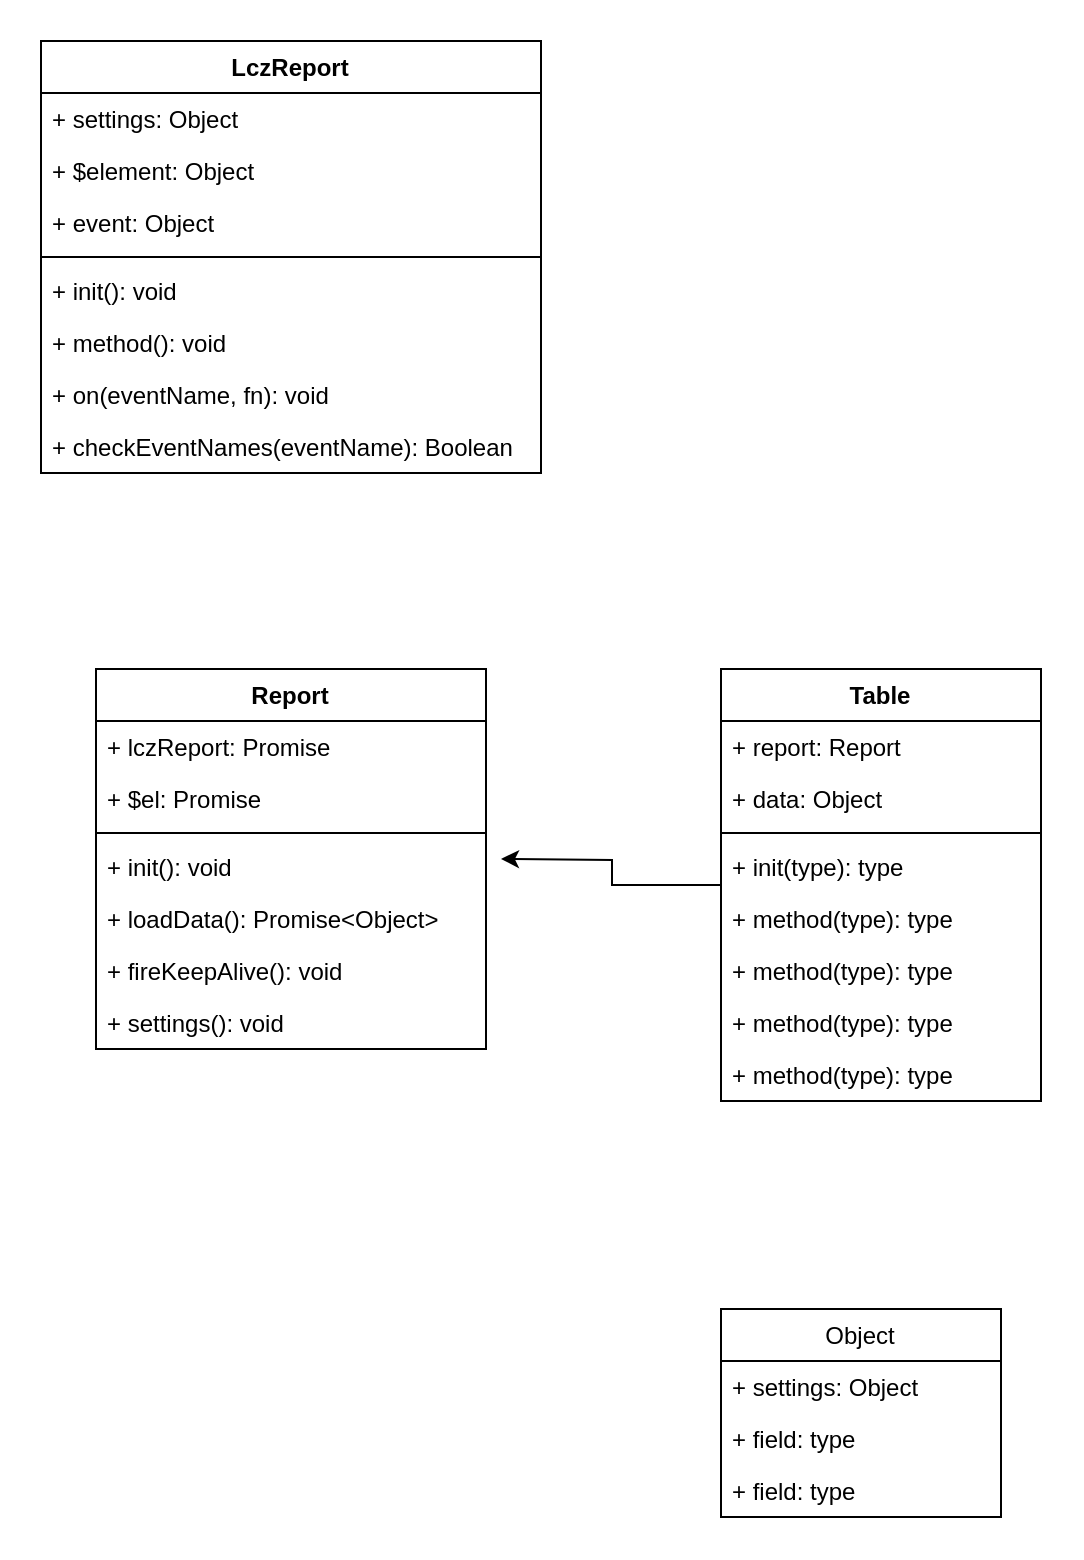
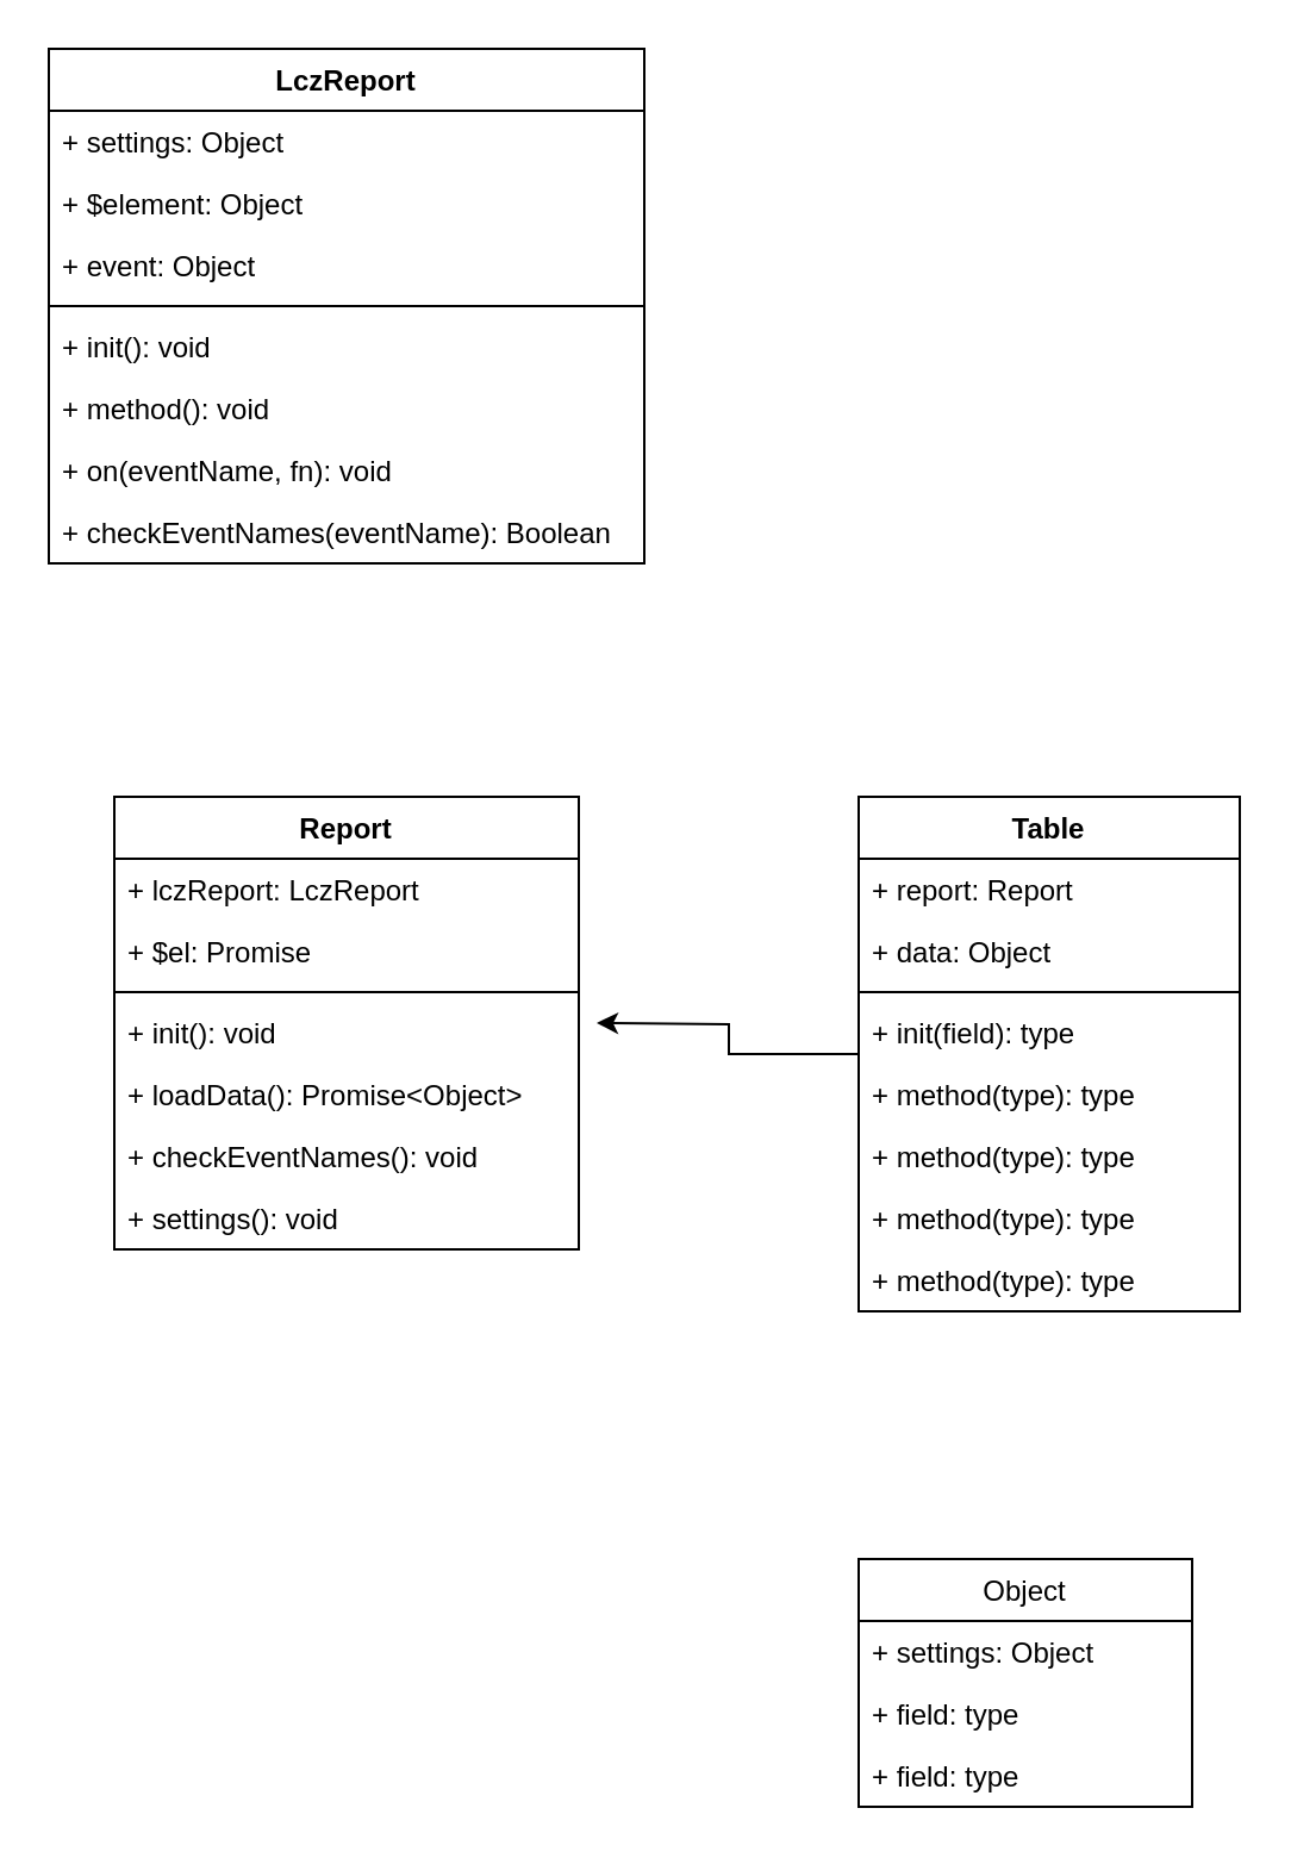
  <mxCell id="0" />
  <mxCell id="1" parent="0" />
  <mxCell id="2" value="Object" style="swimlane;fontStyle=0;childLayout=stackLayout;horizontal=1;startSize=26;fillColor=none;horizontalStack=0;resizeParent=1;resizeParentMax=0;resizeLast=0;collapsible=1;marginBottom=0;" vertex="1" parent="1"><mxGeometry x="360" y="654" width="140" height="104" as="geometry" /></mxCell>
  <mxCell id="3" value="+ settings: Object" style="text;strokeColor=none;fillColor=none;align=left;verticalAlign=top;spacingLeft=4;spacingRight=4;overflow=hidden;rotatable=0;points=[[0,0.5],[1,0.5]];portConstraint=eastwest;" vertex="1" parent="2"><mxGeometry y="26" width="140" height="26" as="geometry" /></mxCell>
  <mxCell id="4" value="+ field: type" style="text;strokeColor=none;fillColor=none;align=left;verticalAlign=top;spacingLeft=4;spacingRight=4;overflow=hidden;rotatable=0;points=[[0,0.5],[1,0.5]];portConstraint=eastwest;" vertex="1" parent="2"><mxGeometry y="52" width="140" height="26" as="geometry" /></mxCell>
  <mxCell id="5" value="+ field: type" style="text;strokeColor=none;fillColor=none;align=left;verticalAlign=top;spacingLeft=4;spacingRight=4;overflow=hidden;rotatable=0;points=[[0,0.5],[1,0.5]];portConstraint=eastwest;" vertex="1" parent="2"><mxGeometry y="78" width="140" height="26" as="geometry" /></mxCell>
  <mxCell id="6" value="LczReport" style="swimlane;fontStyle=1;align=center;verticalAlign=top;childLayout=stackLayout;horizontal=1;startSize=26;horizontalStack=0;resizeParent=1;resizeParentMax=0;resizeLast=0;collapsible=1;marginBottom=0;" vertex="1" parent="1"><mxGeometry x="20" y="20" width="250" height="216" as="geometry" /></mxCell>
  <mxCell id="7" value="+ settings: Object" style="text;strokeColor=none;fillColor=none;align=left;verticalAlign=top;spacingLeft=4;spacingRight=4;overflow=hidden;rotatable=0;points=[[0,0.5],[1,0.5]];portConstraint=eastwest;" vertex="1" parent="6"><mxGeometry y="26" width="250" height="26" as="geometry" /></mxCell>
  <mxCell id="8" value="+ $element: Object" style="text;strokeColor=none;fillColor=none;align=left;verticalAlign=top;spacingLeft=4;spacingRight=4;overflow=hidden;rotatable=0;points=[[0,0.5],[1,0.5]];portConstraint=eastwest;" vertex="1" parent="6"><mxGeometry y="52" width="250" height="26" as="geometry" /></mxCell>
  <mxCell id="9" value="+ event: Object" style="text;strokeColor=none;fillColor=none;align=left;verticalAlign=top;spacingLeft=4;spacingRight=4;overflow=hidden;rotatable=0;points=[[0,0.5],[1,0.5]];portConstraint=eastwest;" vertex="1" parent="6"><mxGeometry y="78" width="250" height="26" as="geometry" /></mxCell>
  <mxCell id="10" value="" style="line;strokeWidth=1;fillColor=none;align=left;verticalAlign=middle;spacingTop=-1;spacingLeft=3;spacingRight=3;rotatable=0;labelPosition=right;points=[];portConstraint=eastwest;" vertex="1" parent="6"><mxGeometry y="104" width="250" height="8" as="geometry" /></mxCell>
  <mxCell id="11" value="+ init(): void" style="text;strokeColor=none;fillColor=none;align=left;verticalAlign=top;spacingLeft=4;spacingRight=4;overflow=hidden;rotatable=0;points=[[0,0.5],[1,0.5]];portConstraint=eastwest;" vertex="1" parent="6"><mxGeometry y="112" width="250" height="26" as="geometry" /></mxCell>
  <mxCell id="12" value="+ method(): void" style="text;strokeColor=none;fillColor=none;align=left;verticalAlign=top;spacingLeft=4;spacingRight=4;overflow=hidden;rotatable=0;points=[[0,0.5],[1,0.5]];portConstraint=eastwest;" vertex="1" parent="6"><mxGeometry y="138" width="250" height="26" as="geometry" /></mxCell>
  <mxCell id="13" value="+ on(eventName, fn): void" style="text;strokeColor=none;fillColor=none;align=left;verticalAlign=top;spacingLeft=4;spacingRight=4;overflow=hidden;rotatable=0;points=[[0,0.5],[1,0.5]];portConstraint=eastwest;" vertex="1" parent="6"><mxGeometry y="164" width="250" height="26" as="geometry" /></mxCell>
  <mxCell id="14" value="+ checkEventNames(eventName): Boolean" style="text;strokeColor=none;fillColor=none;align=left;verticalAlign=top;spacingLeft=4;spacingRight=4;overflow=hidden;rotatable=0;points=[[0,0.5],[1,0.5]];portConstraint=eastwest;" vertex="1" parent="6"><mxGeometry y="190" width="250" height="26" as="geometry" /></mxCell>
  <mxCell id="15" value="Report" style="swimlane;fontStyle=1;align=center;verticalAlign=top;childLayout=stackLayout;horizontal=1;startSize=26;horizontalStack=0;resizeParent=1;resizeParentMax=0;resizeLast=0;collapsible=1;marginBottom=0;" vertex="1" parent="1"><mxGeometry x="47.5" y="334" width="195" height="190" as="geometry" /></mxCell>
- <mxCell id="16" value="+ lczReport: Promise" style="text;strokeColor=none;fillColor=none;align=left;verticalAlign=top;spacingLeft=4;spacingRight=4;overflow=hidden;rotatable=0;points=[[0,0.5],[1,0.5]];portConstraint=eastwest;" vertex="1" parent="15"><mxGeometry y="26" width="195" height="26" as="geometry" /></mxCell>
+ <mxCell id="16" value="+ lczReport: LczReport" style="text;strokeColor=none;fillColor=none;align=left;verticalAlign=top;spacingLeft=4;spacingRight=4;overflow=hidden;rotatable=0;points=[[0,0.5],[1,0.5]];portConstraint=eastwest;" vertex="1" parent="15"><mxGeometry y="26" width="195" height="26" as="geometry" /></mxCell>
  <mxCell id="17" value="+ $el: Promise" style="text;strokeColor=none;fillColor=none;align=left;verticalAlign=top;spacingLeft=4;spacingRight=4;overflow=hidden;rotatable=0;points=[[0,0.5],[1,0.5]];portConstraint=eastwest;" vertex="1" parent="15"><mxGeometry y="52" width="195" height="26" as="geometry" /></mxCell>
  <mxCell id="18" value="" style="line;strokeWidth=1;fillColor=none;align=left;verticalAlign=middle;spacingTop=-1;spacingLeft=3;spacingRight=3;rotatable=0;labelPosition=right;points=[];portConstraint=eastwest;" vertex="1" parent="15"><mxGeometry y="78" width="195" height="8" as="geometry" /></mxCell>
  <mxCell id="19" value="+ init(): void" style="text;strokeColor=none;fillColor=none;align=left;verticalAlign=top;spacingLeft=4;spacingRight=4;overflow=hidden;rotatable=0;points=[[0,0.5],[1,0.5]];portConstraint=eastwest;" vertex="1" parent="15"><mxGeometry y="86" width="195" height="26" as="geometry" /></mxCell>
  <mxCell id="20" value="+ loadData(): Promise&lt;Object&gt;" style="text;strokeColor=none;fillColor=none;align=left;verticalAlign=top;spacingLeft=4;spacingRight=4;overflow=hidden;rotatable=0;points=[[0,0.5],[1,0.5]];portConstraint=eastwest;" vertex="1" parent="15"><mxGeometry y="112" width="195" height="26" as="geometry" /></mxCell>
- <mxCell id="21" value="+ fireKeepAlive(): void" style="text;strokeColor=none;fillColor=none;align=left;verticalAlign=top;spacingLeft=4;spacingRight=4;overflow=hidden;rotatable=0;points=[[0,0.5],[1,0.5]];portConstraint=eastwest;" vertex="1" parent="15"><mxGeometry y="138" width="195" height="26" as="geometry" /></mxCell>
+ <mxCell id="21" value="+ checkEventNames(): void" style="text;strokeColor=none;fillColor=none;align=left;verticalAlign=top;spacingLeft=4;spacingRight=4;overflow=hidden;rotatable=0;points=[[0,0.5],[1,0.5]];portConstraint=eastwest;" vertex="1" parent="15"><mxGeometry y="138" width="195" height="26" as="geometry" /></mxCell>
  <mxCell id="22" value="+ settings(): void" style="text;strokeColor=none;fillColor=none;align=left;verticalAlign=top;spacingLeft=4;spacingRight=4;overflow=hidden;rotatable=0;points=[[0,0.5],[1,0.5]];portConstraint=eastwest;" vertex="1" parent="15"><mxGeometry y="164" width="195" height="26" as="geometry" /></mxCell>
  <mxCell id="23" value="" style="edgeStyle=orthogonalEdgeStyle;rounded=0;orthogonalLoop=1;jettySize=auto;html=1;" edge="1" parent="1" source="24"><mxGeometry relative="1" as="geometry"><mxPoint x="250" y="429" as="targetPoint" /></mxGeometry></mxCell>
  <mxCell id="24" value="Table" style="swimlane;fontStyle=1;align=center;verticalAlign=top;childLayout=stackLayout;horizontal=1;startSize=26;horizontalStack=0;resizeParent=1;resizeParentMax=0;resizeLast=0;collapsible=1;marginBottom=0;" vertex="1" parent="1"><mxGeometry x="360" y="334" width="160" height="216" as="geometry" /></mxCell>
  <mxCell id="25" value="+ report: Report" style="text;strokeColor=none;fillColor=none;align=left;verticalAlign=top;spacingLeft=4;spacingRight=4;overflow=hidden;rotatable=0;points=[[0,0.5],[1,0.5]];portConstraint=eastwest;" vertex="1" parent="24"><mxGeometry y="26" width="160" height="26" as="geometry" /></mxCell>
  <mxCell id="26" value="+ data: Object" style="text;strokeColor=none;fillColor=none;align=left;verticalAlign=top;spacingLeft=4;spacingRight=4;overflow=hidden;rotatable=0;points=[[0,0.5],[1,0.5]];portConstraint=eastwest;" vertex="1" parent="24"><mxGeometry y="52" width="160" height="26" as="geometry" /></mxCell>
  <mxCell id="27" value="" style="line;strokeWidth=1;fillColor=none;align=left;verticalAlign=middle;spacingTop=-1;spacingLeft=3;spacingRight=3;rotatable=0;labelPosition=right;points=[];portConstraint=eastwest;" vertex="1" parent="24"><mxGeometry y="78" width="160" height="8" as="geometry" /></mxCell>
- <mxCell id="28" value="+ init(type): type" style="text;strokeColor=none;fillColor=none;align=left;verticalAlign=top;spacingLeft=4;spacingRight=4;overflow=hidden;rotatable=0;points=[[0,0.5],[1,0.5]];portConstraint=eastwest;" vertex="1" parent="24"><mxGeometry y="86" width="160" height="26" as="geometry" /></mxCell>
+ <mxCell id="28" value="+ init(field): type" style="text;strokeColor=none;fillColor=none;align=left;verticalAlign=top;spacingLeft=4;spacingRight=4;overflow=hidden;rotatable=0;points=[[0,0.5],[1,0.5]];portConstraint=eastwest;" vertex="1" parent="24"><mxGeometry y="86" width="160" height="26" as="geometry" /></mxCell>
  <mxCell id="29" value="+ method(type): type" style="text;strokeColor=none;fillColor=none;align=left;verticalAlign=top;spacingLeft=4;spacingRight=4;overflow=hidden;rotatable=0;points=[[0,0.5],[1,0.5]];portConstraint=eastwest;" vertex="1" parent="24"><mxGeometry y="112" width="160" height="26" as="geometry" /></mxCell>
  <mxCell id="30" value="+ method(type): type" style="text;strokeColor=none;fillColor=none;align=left;verticalAlign=top;spacingLeft=4;spacingRight=4;overflow=hidden;rotatable=0;points=[[0,0.5],[1,0.5]];portConstraint=eastwest;" vertex="1" parent="24"><mxGeometry y="138" width="160" height="26" as="geometry" /></mxCell>
  <mxCell id="31" value="+ method(type): type" style="text;strokeColor=none;fillColor=none;align=left;verticalAlign=top;spacingLeft=4;spacingRight=4;overflow=hidden;rotatable=0;points=[[0,0.5],[1,0.5]];portConstraint=eastwest;" vertex="1" parent="24"><mxGeometry y="164" width="160" height="26" as="geometry" /></mxCell>
  <mxCell id="32" value="+ method(type): type" style="text;strokeColor=none;fillColor=none;align=left;verticalAlign=top;spacingLeft=4;spacingRight=4;overflow=hidden;rotatable=0;points=[[0,0.5],[1,0.5]];portConstraint=eastwest;" vertex="1" parent="24"><mxGeometry y="190" width="160" height="26" as="geometry" /></mxCell>
